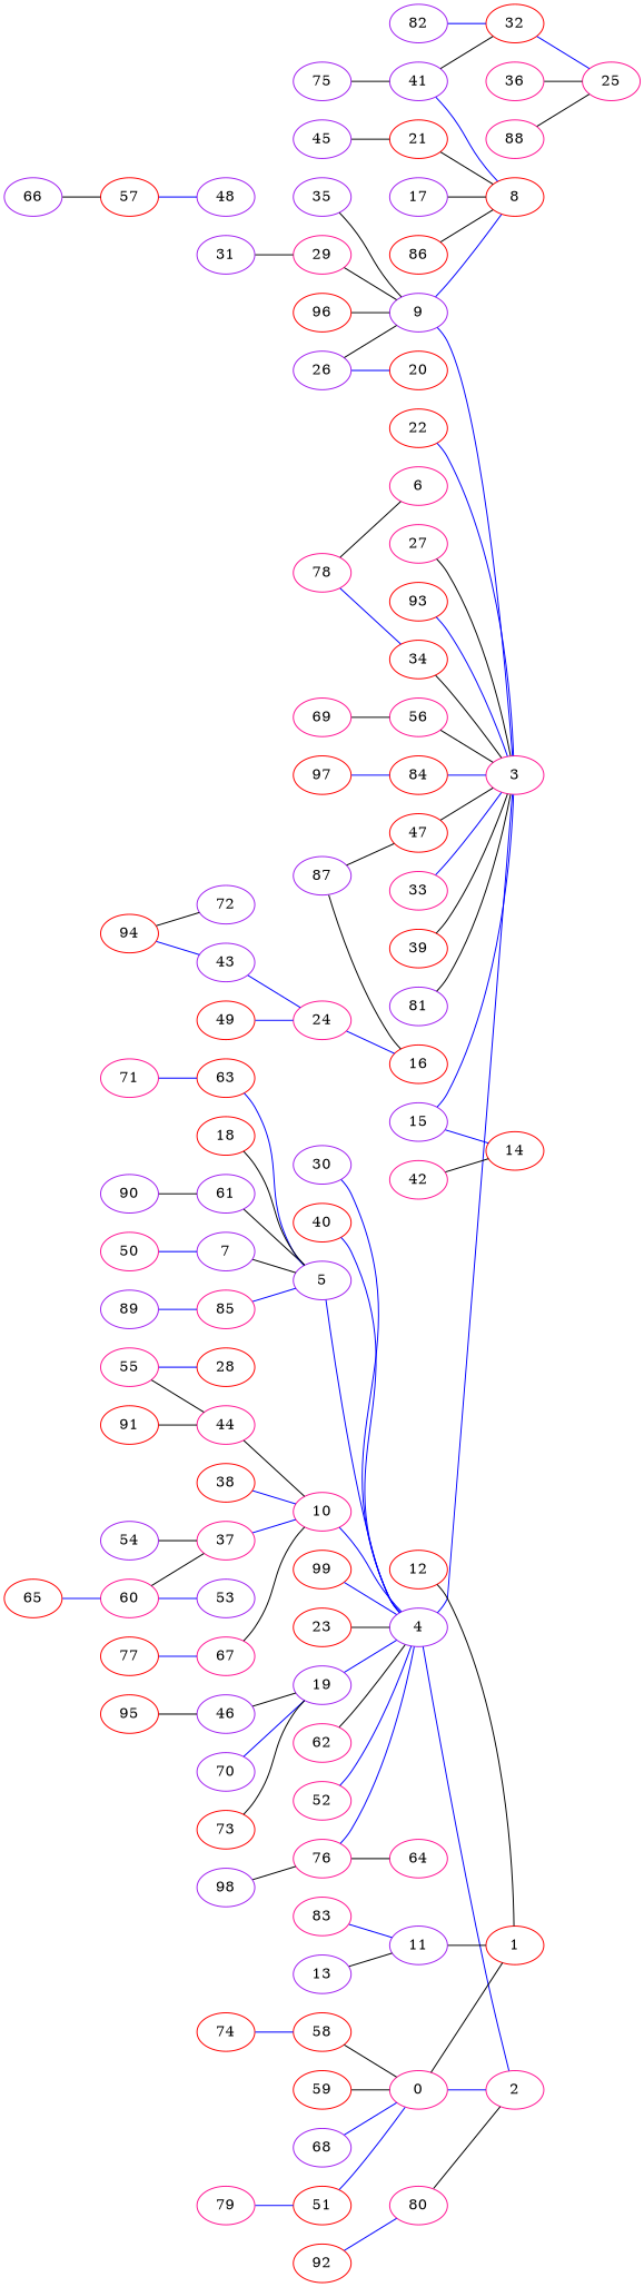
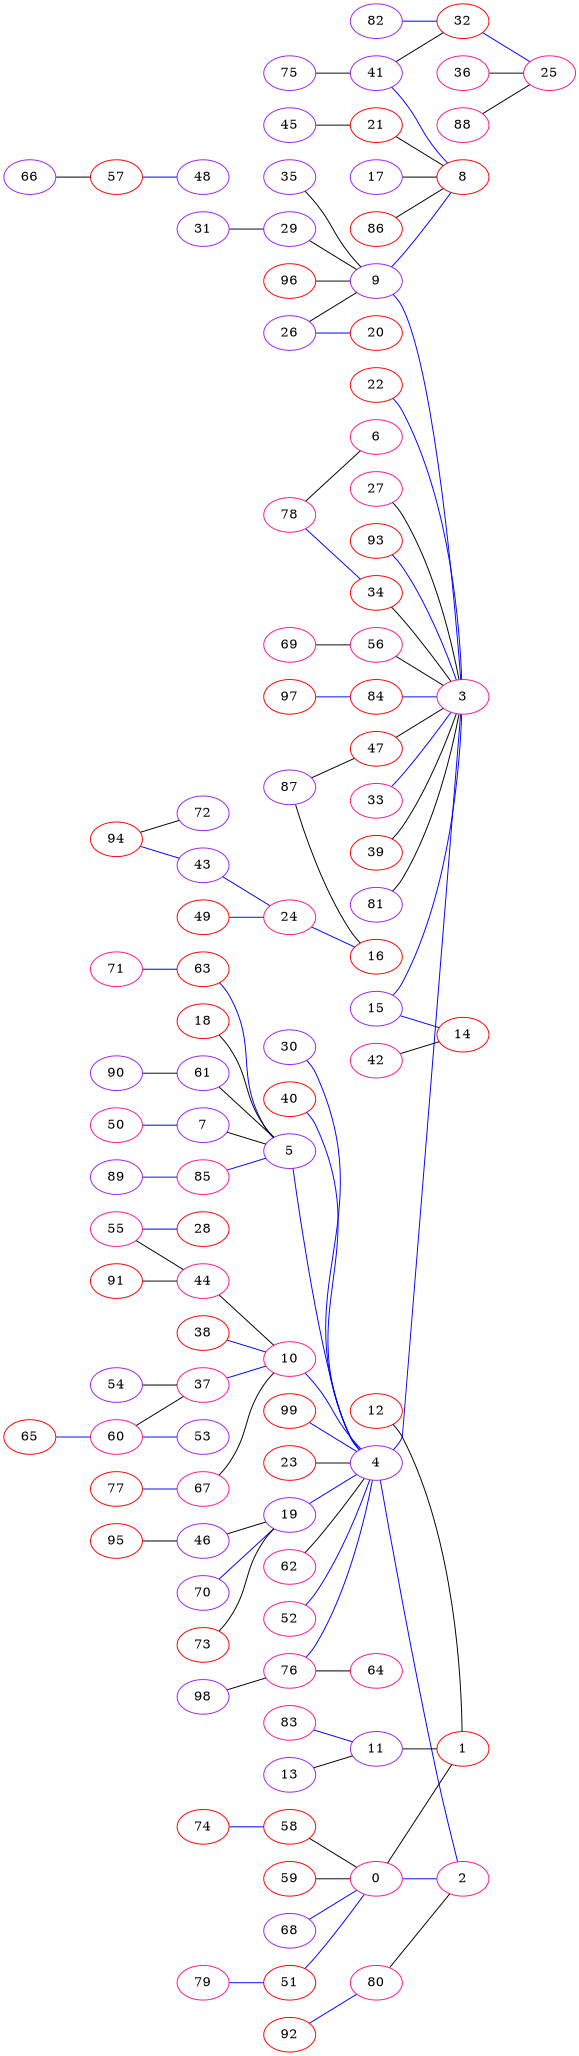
  graph {
    rankdir=LR
    node [color=red]
    edge [color=black]
    61 [color=purple]
    5 [color=purple]
    4 [color=purple]
    3 [color=deeppink]
    2 [color=deeppink]
    75 [color=purple]
    41 [color=purple]
    32
    8
    25 [color=deeppink]
    93
    9 [color=purple]
    12
    1
    35 [color=purple]
    68 [color=purple]
    0 [color=deeppink]
    78 [color=deeppink]
    6 [color=deeppink]
    34
    87 [color=purple]
    47
    16
    7 [color=purple]
    15 [color=purple]
    14
    69 [color=deeppink]
    56 [color=deeppink]
    76 [color=deeppink]
    64 [color=deeppink]
    85 [color=deeppink]
    97
    84
    89 [color=purple]
    55 [color=deeppink]
    44 [color=deeppink]
    28
    10 [color=deeppink]
    21
    51
    67 [color=deeppink]
    82 [color=purple]
    17 [color=purple]
    83 [color=deeppink]
    11 [color=purple]
    90 [color=purple]
    54 [color=purple]
    37 [color=deeppink]
    58
    86
    43 [color=purple]
    94
    72 [color=purple]
    24 [color=deeppink]
    99
    23
    70 [color=purple]
    19 [color=purple]
    98 [color=purple]
    36 [color=deeppink]
    91
    63
    88 [color=deeppink]
    59
    60 [color=deeppink]
    65
    53 [color=purple]
    80 [color=deeppink]
    92
    48 [color=purple]
    57
    74
-   29 [color=deeppink]
+   29 [color=purple]
    66 [color=purple]
    38
    73
    26 [color=purple]
    20
    46 [color=purple]
    62 [color=deeppink]
    33 [color=deeppink]
    42 [color=deeppink]
    52 [color=deeppink]
    95
    39
    45 [color=purple]
    79 [color=deeppink]
    30 [color=purple]
    81 [color=purple]
    31 [color=purple]
    96
    13 [color=purple]
    18
    50 [color=deeppink]
    22
    40
    77
    27 [color=deeppink]
    49
    71 [color=deeppink]
    61 -- 5
    5 -- 4 [color=blue]
    4 -- 3 [color=blue]
    4 -- 2 [color=blue]
    75 -- 41
    41 -- 32
    41 -- 8 [color=blue]
    32 -- 25 [color=blue]
    93 -- 3 [color=blue]
    9 -- 3 [color=blue]
    9 -- 8 [color=blue]
    12 -- 1
    35 -- 9
    68 -- 0 [color=blue]
    0 -- 2 [color=blue]
    0 -- 1
    78 -- 6
    78 -- 34 [color=blue]
    34 -- 3
    87 -- 47
    87 -- 16
    47 -- 3
    7 -- 5
    15 -- 3 [color=blue]
    15 -- 14 [color=blue]
    69 -- 56
    56 -- 3
    76 -- 4 [color=blue]
    76 -- 64
    85 -- 5 [color=blue]
    97 -- 84 [color=blue]
    84 -- 3 [color=blue]
    89 -- 85 [color=blue]
    55 -- 44
    55 -- 28 [color=blue]
    44 -- 10
    10 -- 4 [color=blue]
    21 -- 8
    51 -- 0 [color=blue]
    67 -- 10
    82 -- 32 [color=blue]
    17 -- 8
    83 -- 11 [color=blue]
    11 -- 1
    90 -- 61
    54 -- 37
    37 -- 10 [color=blue]
    58 -- 0
    86 -- 8
    43 -- 24 [color=blue]
    94 -- 43 [color=blue]
    94 -- 72
    24 -- 16 [color=blue]
    99 -- 4 [color=blue]
    23 -- 4
    70 -- 19 [color=blue]
    19 -- 4 [color=blue]
    98 -- 76
    36 -- 25
    91 -- 44
    63 -- 5 [color=blue]
    88 -- 25
    59 -- 0
    60 -- 37
    60 -- 53 [color=blue]
    65 -- 60 [color=blue]
    80 -- 2
    92 -- 80 [color=blue]
    57 -- 48 [color=blue]
    74 -- 58 [color=blue]
    29 -- 9
    66 -- 57
    38 -- 10 [color=blue]
    73 -- 19
    26 -- 9
    26 -- 20 [color=blue]
    46 -- 19
    62 -- 4
    33 -- 3 [color=blue]
    42 -- 14
    52 -- 4 [color=blue]
    95 -- 46
    39 -- 3
    45 -- 21
    79 -- 51 [color=blue]
    30 -- 4 [color=blue]
    81 -- 3
    31 -- 29
    96 -- 9
    13 -- 11
    18 -- 5
    50 -- 7 [color=blue]
    22 -- 3 [color=blue]
    40 -- 4 [color=blue]
    77 -- 67 [color=blue]
    27 -- 3
    49 -- 24 [color=blue]
    71 -- 63 [color=blue]
  }
